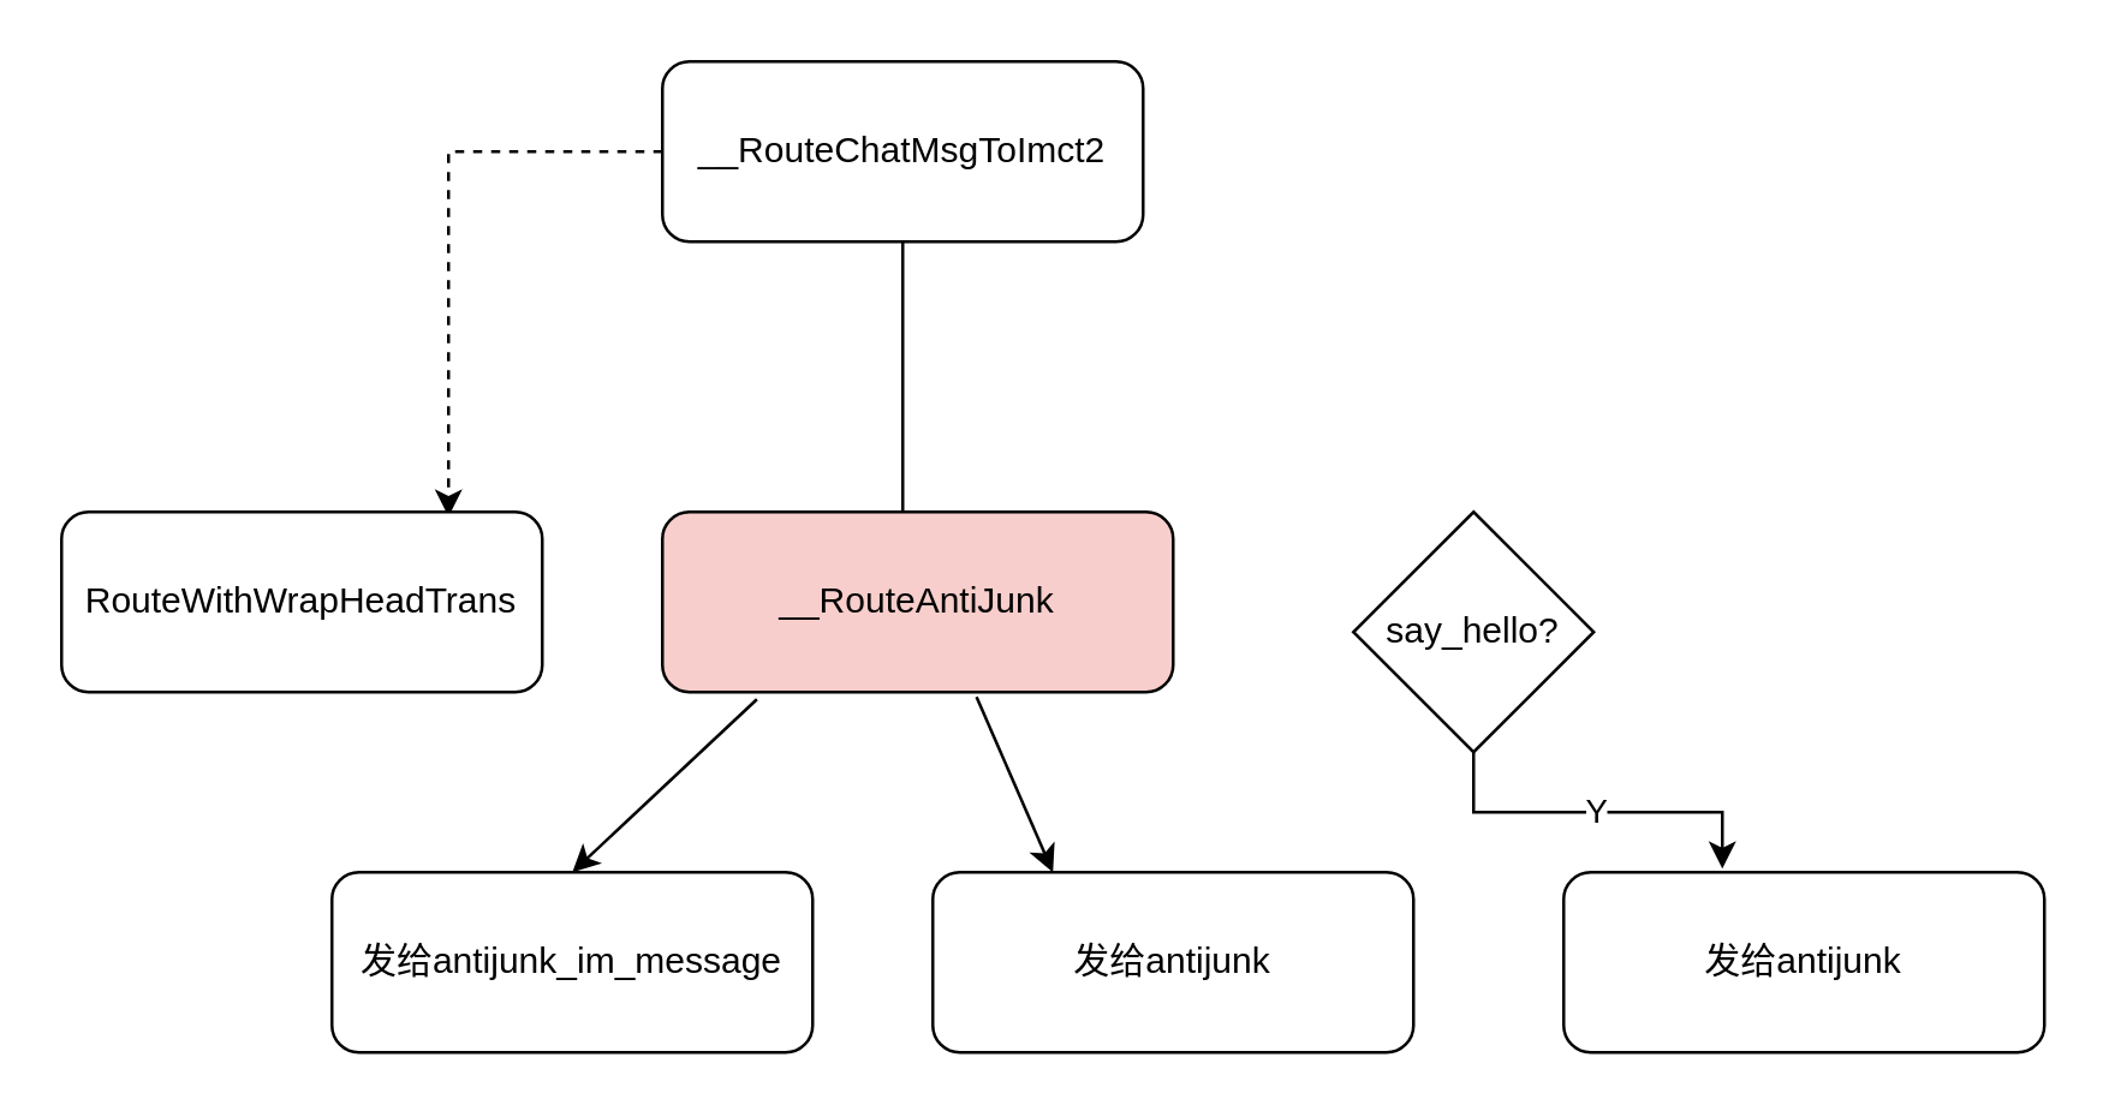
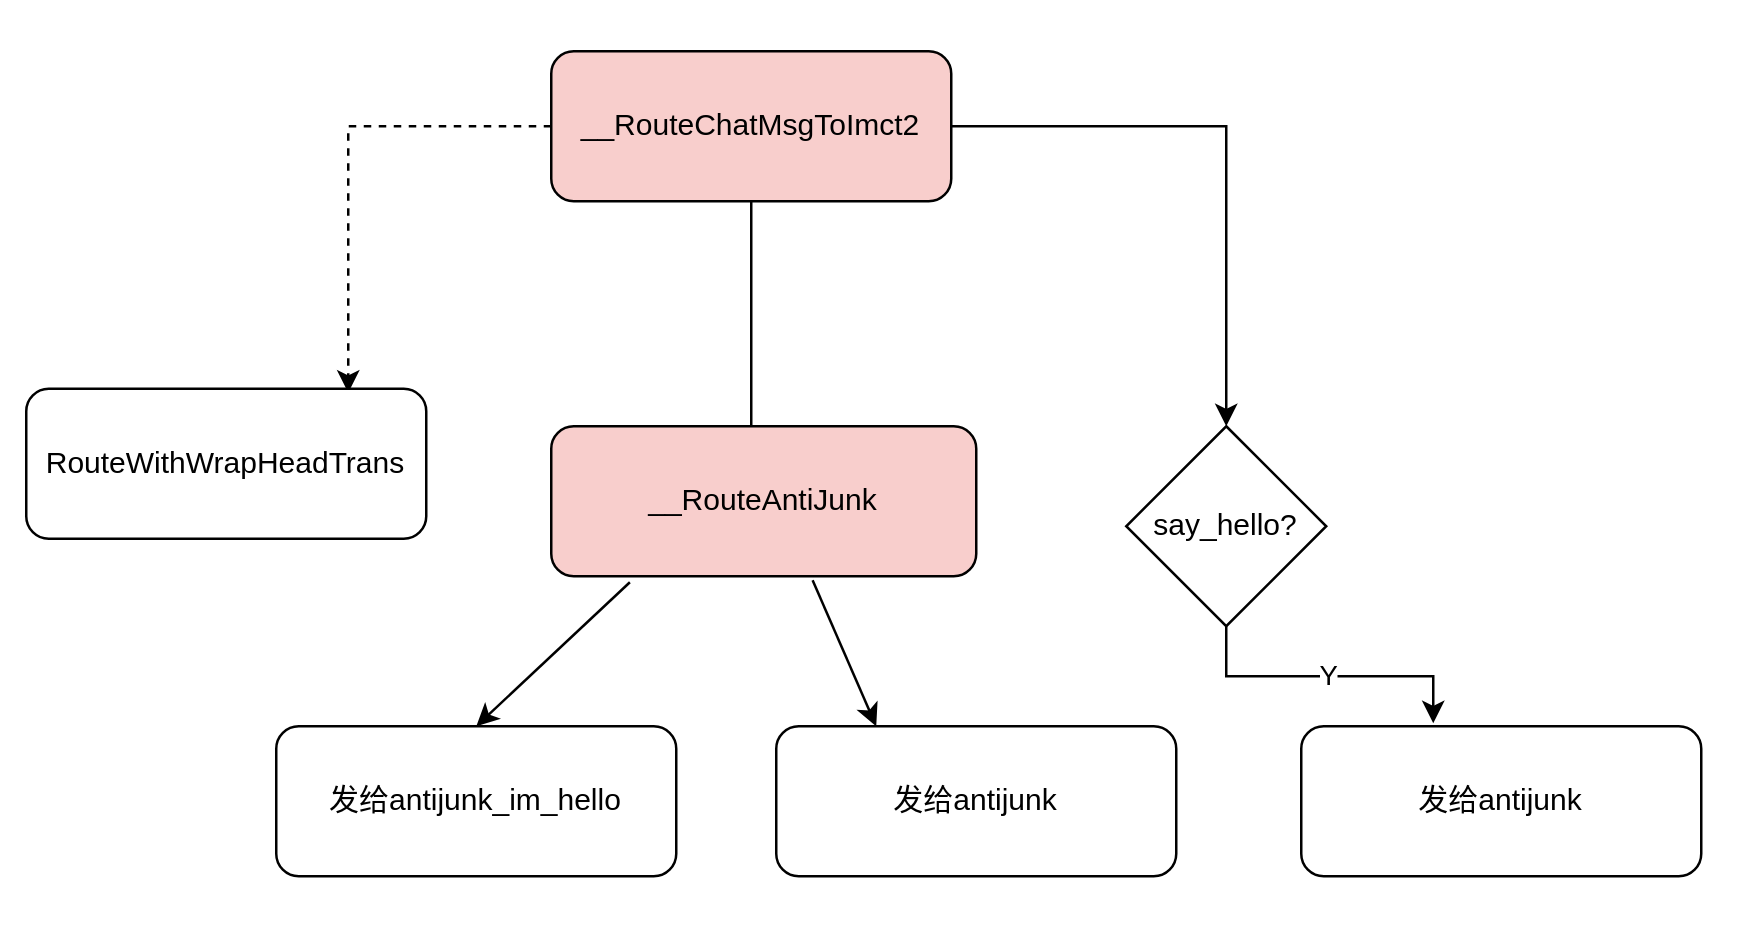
  <mxCell id="0" />
  <mxCell id="1" parent="0" />
  <mxCell id="2" style="edgeStyle=orthogonalEdgeStyle;rounded=0;orthogonalLoop=1;jettySize=auto;html=1;entryX=0.805;entryY=0.027;entryDx=0;entryDy=0;entryPerimeter=0;dashed=1;" edge="1" parent="1" source="5" target="6"><mxGeometry relative="1" as="geometry" /></mxCell>
  <mxCell id="3" style="edgeStyle=orthogonalEdgeStyle;rounded=0;orthogonalLoop=1;jettySize=auto;html=1;" edge="1" parent="1" source="5"><mxGeometry relative="1" as="geometry"><mxPoint x="300" y="180" as="targetPoint" /></mxGeometry></mxCell>
- <mxCell id="5" value="__RouteChatMsgToImct2" style="rounded=1;whiteSpace=wrap;html=1;" vertex="1" parent="1"><mxGeometry x="220" y="20" width="160" height="60" as="geometry" /></mxCell>
- <mxCell id="6" value="RouteWithWrapHeadTrans" style="rounded=1;whiteSpace=wrap;html=1;" vertex="1" parent="1"><mxGeometry y="170" width="160" height="60" as="geometry" x="20" /></mxCell>
+ <mxCell id="4" style="edgeStyle=orthogonalEdgeStyle;rounded=0;orthogonalLoop=1;jettySize=auto;html=1;" edge="1" parent="1" source="5" target="14"><mxGeometry relative="1" as="geometry"><mxPoint x="490" y="100" as="targetPoint" /></mxGeometry></mxCell>
+ <mxCell id="5" value="__RouteChatMsgToImct2" style="rounded=1;whiteSpace=wrap;html=1;fillColor=#f8cecc;" vertex="1" parent="1"><mxGeometry x="220" y="20" width="160" height="60" as="geometry" /></mxCell>
+ <mxCell id="6" value="RouteWithWrapHeadTrans" style="rounded=1;whiteSpace=wrap;html=1;" vertex="1" parent="1"><mxGeometry x="10" y="155" width="160" height="60" as="geometry" /></mxCell>
  <mxCell id="7" value="__RouteAntiJunk" style="rounded=1;whiteSpace=wrap;html=1;fillColor=#f8cecc;" vertex="1" parent="1"><mxGeometry x="220" y="170" width="170" height="60" as="geometry" /></mxCell>
- <mxCell id="8" value="发给antijunk_im_message" style="rounded=1;whiteSpace=wrap;html=1;" vertex="1" parent="1"><mxGeometry x="110" y="290" width="160" height="60" as="geometry" /></mxCell>
+ <mxCell id="8" value="发给antijunk_im_hello" style="rounded=1;whiteSpace=wrap;html=1;" vertex="1" parent="1"><mxGeometry x="110" y="290" width="160" height="60" as="geometry" /></mxCell>
  <mxCell id="9" value="发给antijunk" style="rounded=1;whiteSpace=wrap;html=1;" vertex="1" parent="1"><mxGeometry x="310" y="290" width="160" height="60" as="geometry" /></mxCell>
  <mxCell id="10" value="" style="endArrow=classic;html=1;rounded=0;exitX=0.185;exitY=1.04;exitDx=0;exitDy=0;exitPerimeter=0;entryX=0.5;entryY=0;entryDx=0;entryDy=0;" edge="1" parent="1" source="7" target="8"><mxGeometry width="50" height="50" relative="1" as="geometry"><mxPoint x="230" y="280" as="sourcePoint" /><mxPoint x="190" y="280" as="targetPoint" /></mxGeometry></mxCell>
  <mxCell id="11" value="" style="endArrow=classic;html=1;rounded=0;entryX=0.25;entryY=0;entryDx=0;entryDy=0;exitX=0.615;exitY=1.027;exitDx=0;exitDy=0;exitPerimeter=0;" edge="1" parent="1" source="7" target="9"><mxGeometry width="50" height="50" relative="1" as="geometry"><mxPoint x="310" y="280" as="sourcePoint" /><mxPoint x="360" y="230" as="targetPoint" /></mxGeometry></mxCell>
  <mxCell id="12" value="发给antijunk" style="rounded=1;whiteSpace=wrap;html=1;" vertex="1" parent="1"><mxGeometry x="520" y="290" width="160" height="60" as="geometry" /></mxCell>
  <mxCell id="13" value="Y" style="edgeStyle=orthogonalEdgeStyle;rounded=0;orthogonalLoop=1;jettySize=auto;html=1;exitX=0.5;exitY=1;exitDx=0;exitDy=0;entryX=0.33;entryY=-0.02;entryDx=0;entryDy=0;entryPerimeter=0;" edge="1" parent="1" source="14" target="12"><mxGeometry relative="1" as="geometry" /></mxCell>
  <mxCell id="14" value="say_hello?" style="rhombus;whiteSpace=wrap;html=1;" vertex="1" parent="1"><mxGeometry x="450" y="170" width="80" height="80" as="geometry" /></mxCell>
